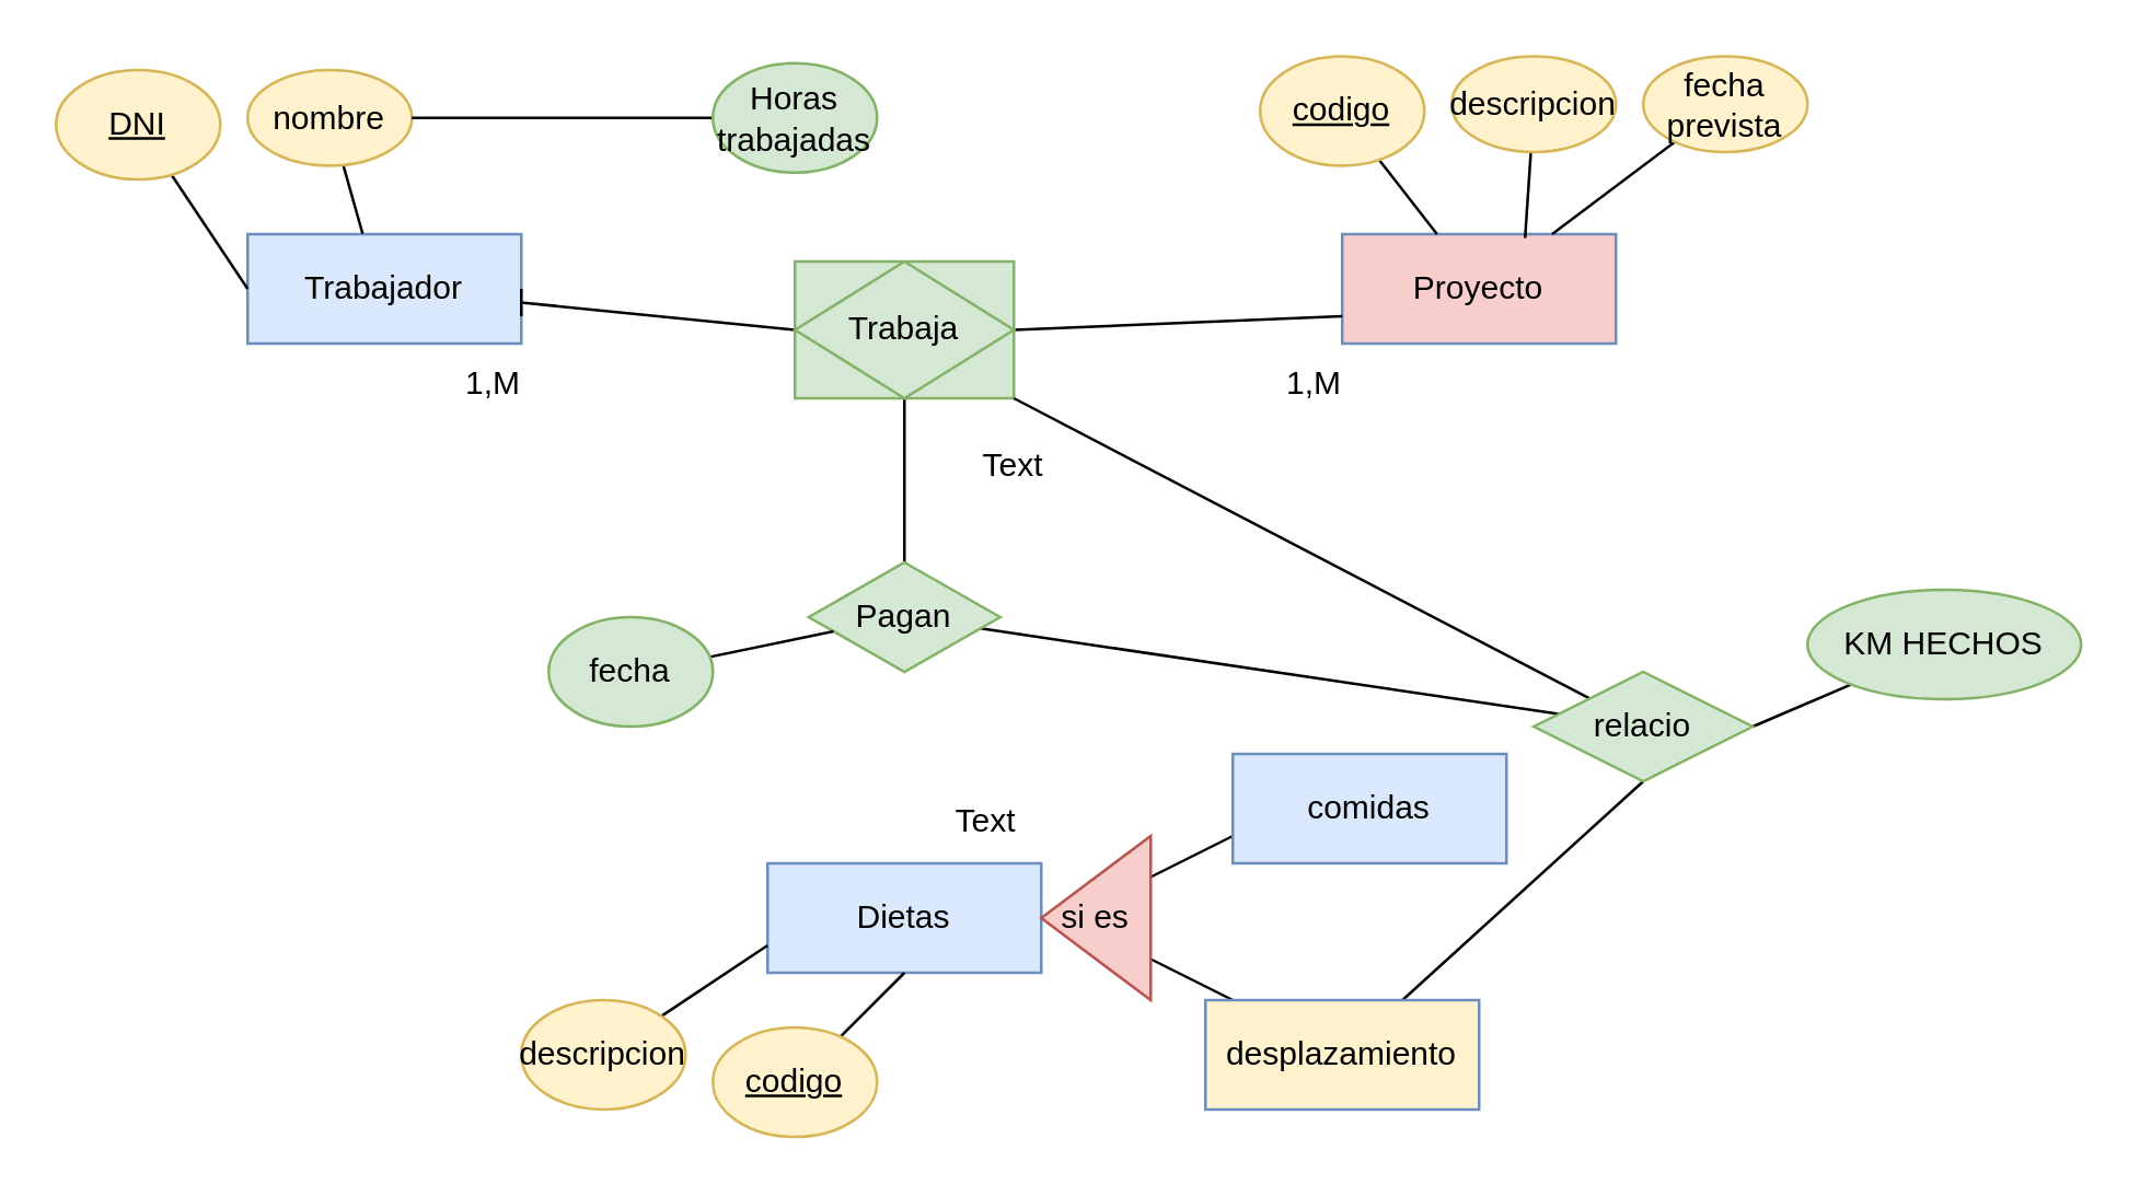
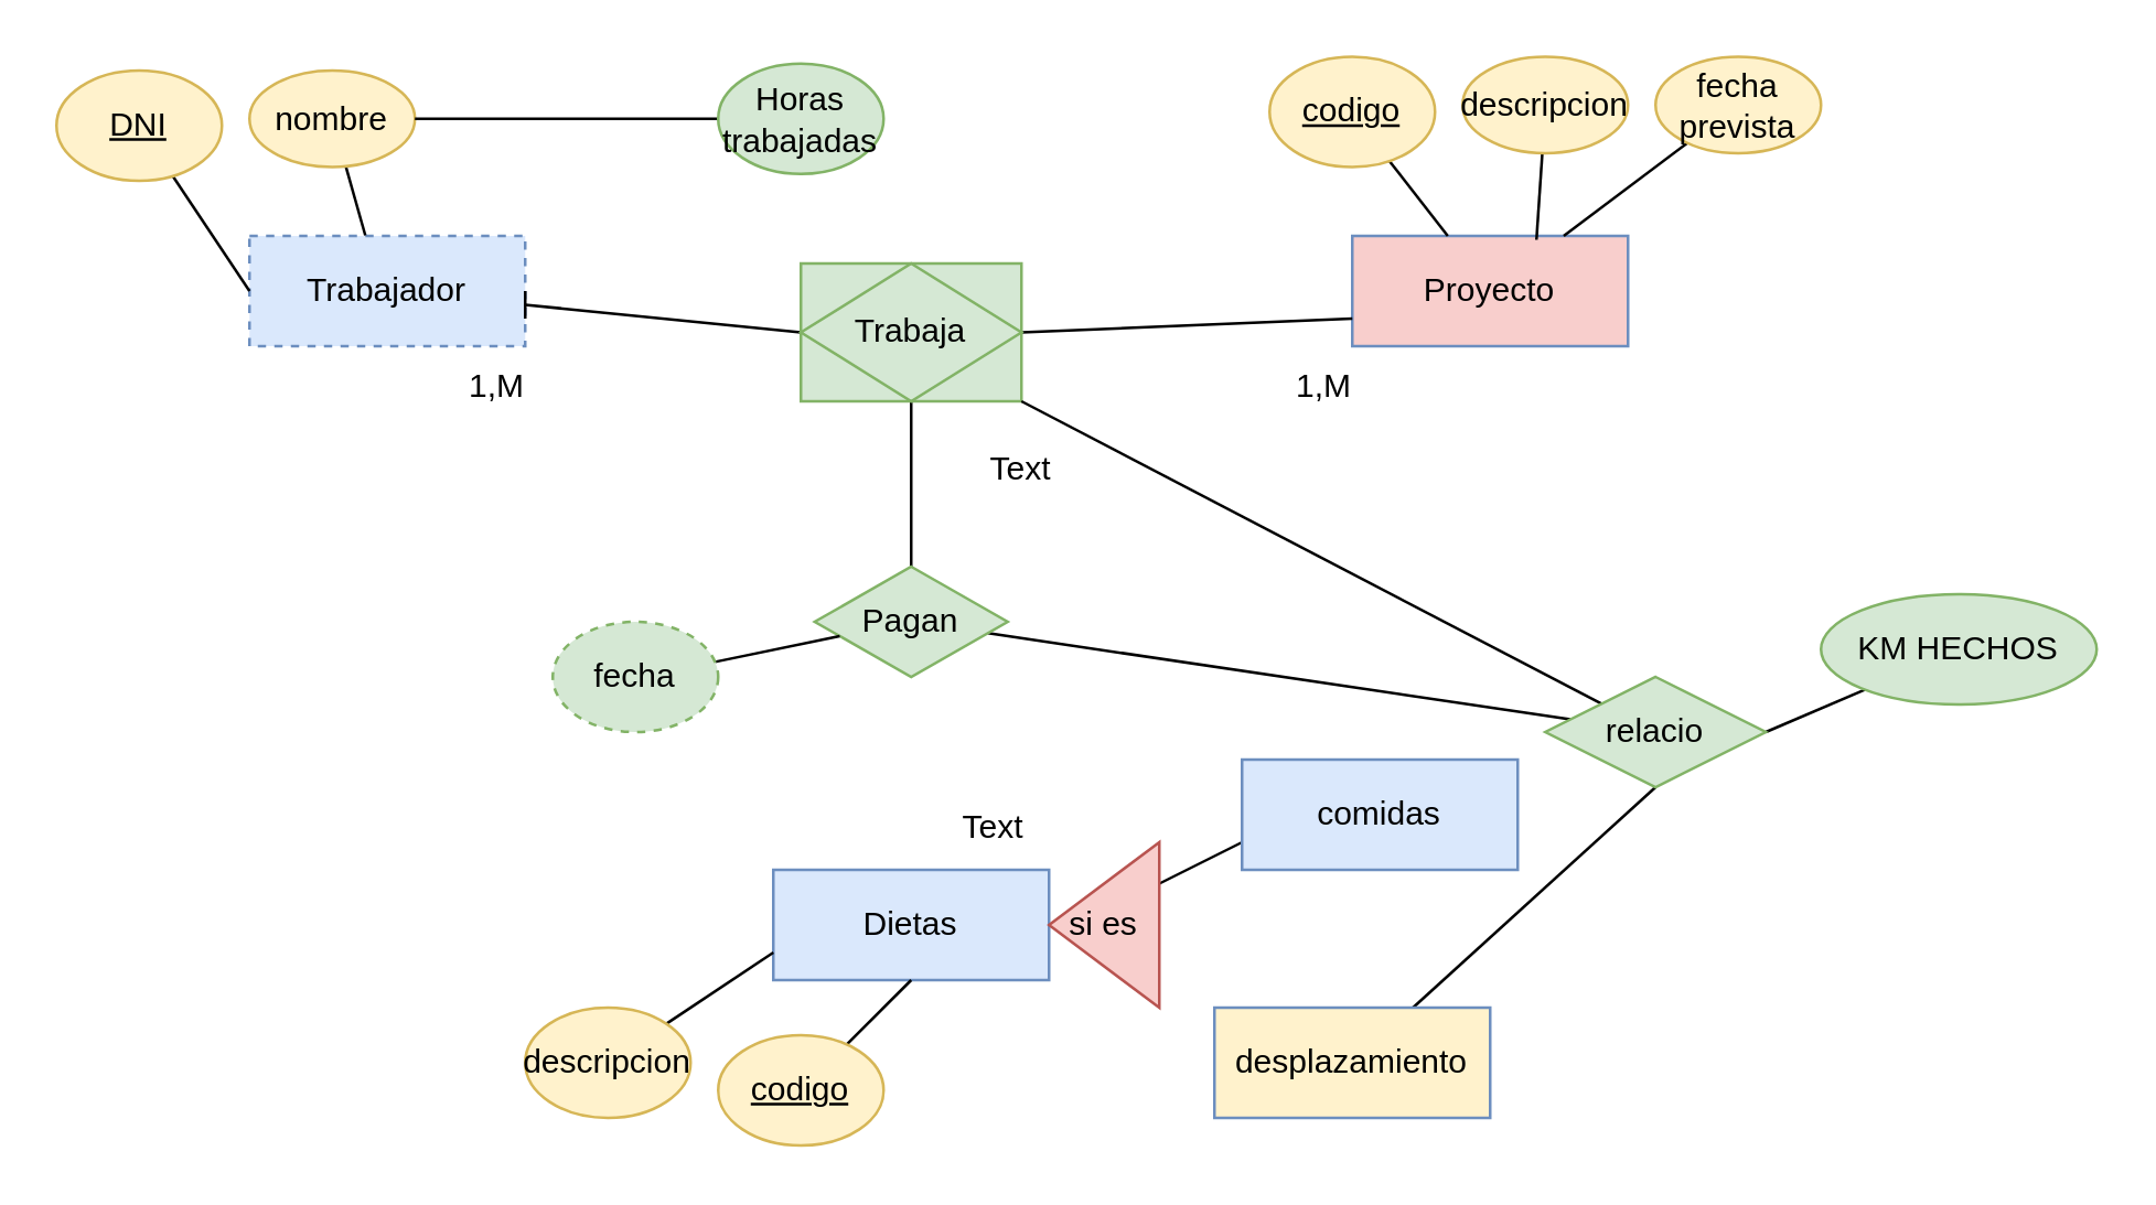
  <mxCell id="0" />
  <mxCell id="1" parent="0" />
  <mxCell id="2" style="edgeStyle=none;rounded=0;orthogonalLoop=1;jettySize=auto;html=1;entryX=0;entryY=0.5;entryDx=0;entryDy=0;endArrow=none;endFill=0;" parent="1" source="3" target="21" edge="1"><mxGeometry relative="1" as="geometry" /></mxCell>
- <mxCell id="3" value="Trabajador" style="whiteSpace=wrap;html=1;align=center;fillColor=#dae8fc;strokeColor=#6c8ebf;" parent="1" vertex="1"><mxGeometry x="90" y="85" width="100" height="40" as="geometry" /></mxCell>
+ <mxCell id="3" value="Trabajador" style="whiteSpace=wrap;html=1;align=center;fillColor=#dae8fc;strokeColor=#6c8ebf;dashed=1;" parent="1" vertex="1"><mxGeometry x="90" y="85" width="100" height="40" as="geometry" /></mxCell>
  <mxCell id="4" value="Proyecto" style="whiteSpace=wrap;html=1;align=center;fillColor=#f8cecc;strokeColor=#6c8ebf;" parent="1" vertex="1"><mxGeometry x="490" y="85" width="100" height="40" as="geometry" /></mxCell>
  <mxCell id="5" style="rounded=0;orthogonalLoop=1;jettySize=auto;html=1;entryX=0;entryY=0.75;entryDx=0;entryDy=0;endArrow=none;endFill=0;exitX=1;exitY=0.5;exitDx=0;exitDy=0;" parent="1" source="21" target="4" edge="1"><mxGeometry relative="1" as="geometry"><mxPoint x="390" y="115" as="sourcePoint" /></mxGeometry></mxCell>
  <mxCell id="6" style="edgeStyle=none;rounded=0;orthogonalLoop=1;jettySize=auto;html=1;exitX=1;exitY=0.5;exitDx=0;exitDy=0;endArrow=none;endFill=0;" parent="1" edge="1"><mxGeometry relative="1" as="geometry"><mxPoint x="70" y="40" as="sourcePoint" /><mxPoint x="70" y="40" as="targetPoint" /></mxGeometry></mxCell>
  <mxCell id="7" style="edgeStyle=none;rounded=0;orthogonalLoop=1;jettySize=auto;html=1;entryX=0.42;entryY=-0.005;entryDx=0;entryDy=0;entryPerimeter=0;endArrow=none;endFill=0;" parent="1" source="8" target="3" edge="1"><mxGeometry relative="1" as="geometry" /></mxCell>
  <mxCell id="8" value="nombre" style="ellipse;whiteSpace=wrap;html=1;align=center;fillColor=#fff2cc;strokeColor=#d6b656;" parent="1" vertex="1"><mxGeometry x="90" y="25" width="60" height="35" as="geometry" /></mxCell>
  <mxCell id="9" style="edgeStyle=none;rounded=0;orthogonalLoop=1;jettySize=auto;html=1;entryX=0.5;entryY=1;entryDx=0;entryDy=0;endArrow=none;endFill=0;" parent="1" source="8" target="8" edge="1"><mxGeometry relative="1" as="geometry" /></mxCell>
  <mxCell id="10" style="edgeStyle=none;rounded=0;orthogonalLoop=1;jettySize=auto;html=1;entryX=0;entryY=0.5;entryDx=0;entryDy=0;endArrow=none;endFill=0;" parent="1" source="11" target="3" edge="1"><mxGeometry relative="1" as="geometry" /></mxCell>
  <mxCell id="11" value="DNI" style="ellipse;whiteSpace=wrap;html=1;align=center;fontStyle=4;fillColor=#fff2cc;strokeColor=#d6b656;" parent="1" vertex="1"><mxGeometry x="20" y="25" width="60" height="40" as="geometry" /></mxCell>
  <mxCell id="12" style="edgeStyle=none;rounded=0;orthogonalLoop=1;jettySize=auto;html=1;entryX=0.668;entryY=0.035;entryDx=0;entryDy=0;entryPerimeter=0;endArrow=none;endFill=0;" parent="1" source="13" target="4" edge="1"><mxGeometry relative="1" as="geometry" /></mxCell>
  <mxCell id="13" value="descripcion" style="ellipse;whiteSpace=wrap;html=1;align=center;fillColor=#fff2cc;strokeColor=#d6b656;" parent="1" vertex="1"><mxGeometry x="530" y="20" width="60" height="35" as="geometry" /></mxCell>
  <mxCell id="14" style="edgeStyle=none;rounded=0;orthogonalLoop=1;jettySize=auto;html=1;endArrow=none;endFill=0;" parent="1" source="15" target="4" edge="1"><mxGeometry relative="1" as="geometry" /></mxCell>
  <mxCell id="15" value="codigo" style="ellipse;whiteSpace=wrap;html=1;align=center;fontStyle=4;fillColor=#fff2cc;strokeColor=#d6b656;" parent="1" vertex="1"><mxGeometry x="460" y="20" width="60" height="40" as="geometry" /></mxCell>
  <mxCell id="16" style="edgeStyle=none;rounded=0;orthogonalLoop=1;jettySize=auto;html=1;endArrow=none;endFill=0;" parent="1" source="17" target="4" edge="1"><mxGeometry relative="1" as="geometry" /></mxCell>
  <mxCell id="17" value="fecha&lt;br&gt;prevista" style="ellipse;whiteSpace=wrap;html=1;align=center;fillColor=#fff2cc;strokeColor=#d6b656;" parent="1" vertex="1"><mxGeometry x="600" y="20" width="60" height="35" as="geometry" /></mxCell>
  <mxCell id="18" style="edgeStyle=none;rounded=0;orthogonalLoop=1;jettySize=auto;html=1;endArrow=none;endFill=0;" parent="1" source="19" target="8" edge="1"><mxGeometry relative="1" as="geometry"><mxPoint x="317.027" y="91.486" as="targetPoint" /></mxGeometry></mxCell>
  <mxCell id="19" value="Horas trabajadas" style="ellipse;whiteSpace=wrap;html=1;align=center;fillColor=#d5e8d4;strokeColor=#82b366;" parent="1" vertex="1"><mxGeometry x="260" y="22.5" width="60" height="40" as="geometry" /></mxCell>
  <mxCell id="20" style="edgeStyle=none;rounded=0;orthogonalLoop=1;jettySize=auto;html=1;entryX=0.5;entryY=0;entryDx=0;entryDy=0;endArrow=none;endFill=0;" parent="1" source="21" target="24" edge="1"><mxGeometry relative="1" as="geometry" /></mxCell>
  <mxCell id="21" value="Trabaja" style="shape=associativeEntity;whiteSpace=wrap;html=1;align=center;fillColor=#d5e8d4;strokeColor=#82b366;" parent="1" vertex="1"><mxGeometry x="290" y="95" width="80" height="50" as="geometry" /></mxCell>
  <mxCell id="22" value="Dietas" style="whiteSpace=wrap;html=1;align=center;fillColor=#dae8fc;strokeColor=#6c8ebf;" parent="1" vertex="1"><mxGeometry x="280" y="315" width="100" height="40" as="geometry" /></mxCell>
  <mxCell id="23" style="edgeStyle=none;rounded=0;orthogonalLoop=1;jettySize=auto;html=1;endArrow=none;endFill=0;" parent="1" source="24" target="45" edge="1"><mxGeometry relative="1" as="geometry" /></mxCell>
  <mxCell id="24" value="Pagan" style="shape=rhombus;perimeter=rhombusPerimeter;whiteSpace=wrap;html=1;align=center;fillColor=#d5e8d4;strokeColor=#82b366;" parent="1" vertex="1"><mxGeometry x="295" y="205" width="70" height="40" as="geometry" /></mxCell>
  <mxCell id="25" style="edgeStyle=none;rounded=0;orthogonalLoop=1;jettySize=auto;html=1;exitX=1;exitY=0;exitDx=0;exitDy=0;endArrow=none;endFill=0;" parent="1" source="24" target="24" edge="1"><mxGeometry relative="1" as="geometry" /></mxCell>
  <mxCell id="26" style="edgeStyle=none;rounded=0;orthogonalLoop=1;jettySize=auto;html=1;endArrow=none;endFill=0;" parent="1" source="27" target="24" edge="1"><mxGeometry relative="1" as="geometry" /></mxCell>
- <mxCell id="27" value="fecha" style="ellipse;whiteSpace=wrap;html=1;align=center;fillColor=#d5e8d4;strokeColor=#82b366;" parent="1" vertex="1"><mxGeometry x="200" y="225" width="60" height="40" as="geometry" /></mxCell>
+ <mxCell id="27" value="fecha" style="ellipse;whiteSpace=wrap;html=1;align=center;fillColor=#d5e8d4;strokeColor=#82b366;dashed=1;" parent="1" vertex="1"><mxGeometry x="200" y="225" width="60" height="40" as="geometry" /></mxCell>
  <mxCell id="28" style="edgeStyle=none;rounded=0;orthogonalLoop=1;jettySize=auto;html=1;entryX=0;entryY=0.75;entryDx=0;entryDy=0;endArrow=none;endFill=0;" parent="1" source="29" target="22" edge="1"><mxGeometry relative="1" as="geometry" /></mxCell>
  <mxCell id="29" value="descripcion" style="ellipse;whiteSpace=wrap;html=1;align=center;fillColor=#fff2cc;strokeColor=#d6b656;" parent="1" vertex="1"><mxGeometry x="190" y="365" width="60" height="40" as="geometry" /></mxCell>
  <mxCell id="30" style="edgeStyle=none;rounded=0;orthogonalLoop=1;jettySize=auto;html=1;exitX=0;exitY=0.75;exitDx=0;exitDy=0;entryX=0;entryY=0.75;entryDx=0;entryDy=0;endArrow=none;endFill=0;" parent="1" source="31" target="37" edge="1"><mxGeometry relative="1" as="geometry" /></mxCell>
  <mxCell id="31" value="comidas" style="whiteSpace=wrap;html=1;align=center;fillColor=#dae8fc;strokeColor=#6c8ebf;" parent="1" vertex="1"><mxGeometry x="450" y="275" width="100" height="40" as="geometry" /></mxCell>
- <mxCell id="32" style="edgeStyle=none;rounded=0;orthogonalLoop=1;jettySize=auto;html=1;entryX=0;entryY=0.25;entryDx=0;entryDy=0;endArrow=none;endFill=0;" parent="1" source="34" target="37" edge="1"><mxGeometry relative="1" as="geometry" /></mxCell>
  <mxCell id="33" style="edgeStyle=none;rounded=0;orthogonalLoop=1;jettySize=auto;html=1;entryX=0.5;entryY=1;entryDx=0;entryDy=0;endArrow=none;endFill=0;" parent="1" source="34" target="45" edge="1"><mxGeometry relative="1" as="geometry" /></mxCell>
  <mxCell id="34" value="desplazamiento" style="whiteSpace=wrap;html=1;align=center;fillColor=#fff2cc;strokeColor=#6c8ebf;" parent="1" vertex="1"><mxGeometry x="440" y="365" width="100" height="40" as="geometry" /></mxCell>
  <mxCell id="35" style="edgeStyle=none;rounded=0;orthogonalLoop=1;jettySize=auto;html=1;entryX=1;entryY=0.5;entryDx=0;entryDy=0;endArrow=none;endFill=0;" edge="1" parent="1" source="36" target="45"><mxGeometry relative="1" as="geometry" /></mxCell>
  <mxCell id="36" value="KM HECHOS" style="ellipse;whiteSpace=wrap;html=1;align=center;fillColor=#d5e8d4;strokeColor=#82b366;" parent="1" vertex="1"><mxGeometry x="660" y="215" width="100" height="40" as="geometry" /></mxCell>
  <mxCell id="37" value="si es" style="triangle;whiteSpace=wrap;html=1;direction=west;fillColor=#f8cecc;strokeColor=#b85450;" parent="1" vertex="1"><mxGeometry x="380" y="305" width="40" height="60" as="geometry" /></mxCell>
  <mxCell id="38" style="edgeStyle=none;rounded=0;orthogonalLoop=1;jettySize=auto;html=1;entryX=0.5;entryY=1;entryDx=0;entryDy=0;endArrow=none;endFill=0;" parent="1" source="39" target="22" edge="1"><mxGeometry relative="1" as="geometry" /></mxCell>
  <mxCell id="39" value="codigo" style="ellipse;whiteSpace=wrap;html=1;align=center;fontStyle=4;fillColor=#fff2cc;strokeColor=#d6b656;" parent="1" vertex="1"><mxGeometry x="260" y="375" width="60" height="40" as="geometry" /></mxCell>
  <mxCell id="40" value="1,M" style="text;html=1;strokeColor=none;fillColor=none;align=center;verticalAlign=middle;whiteSpace=wrap;rounded=0;" parent="1" vertex="1"><mxGeometry x="150" y="125" width="60" height="30" as="geometry" /></mxCell>
  <mxCell id="41" value="1,M" style="text;html=1;strokeColor=none;fillColor=none;align=center;verticalAlign=middle;whiteSpace=wrap;rounded=0;" parent="1" vertex="1"><mxGeometry x="450" y="125" width="60" height="30" as="geometry" /></mxCell>
  <mxCell id="42" value="Text" style="text;html=1;strokeColor=none;fillColor=none;align=center;verticalAlign=middle;whiteSpace=wrap;rounded=0;" parent="1" vertex="1"><mxGeometry x="340" y="155" width="60" height="30" as="geometry" /></mxCell>
  <mxCell id="43" value="Text" style="text;html=1;strokeColor=none;fillColor=none;align=center;verticalAlign=middle;whiteSpace=wrap;rounded=0;" parent="1" vertex="1"><mxGeometry x="330" y="285" width="60" height="30" as="geometry" /></mxCell>
  <mxCell id="44" style="rounded=0;orthogonalLoop=1;jettySize=auto;html=1;entryX=1;entryY=1;entryDx=0;entryDy=0;endArrow=none;endFill=0;" edge="1" parent="1" source="45" target="21"><mxGeometry relative="1" as="geometry" /></mxCell>
  <mxCell id="45" value="relacio" style="shape=rhombus;perimeter=rhombusPerimeter;whiteSpace=wrap;html=1;align=center;fillColor=#d5e8d4;strokeColor=#82b366;" parent="1" vertex="1"><mxGeometry x="560" y="245" width="80" height="40" as="geometry" /></mxCell>
  <mxCell id="46" style="edgeStyle=none;rounded=0;orthogonalLoop=1;jettySize=auto;html=1;exitX=1;exitY=0.75;exitDx=0;exitDy=0;entryX=1;entryY=0.5;entryDx=0;entryDy=0;endArrow=none;endFill=0;" edge="1" parent="1" source="3" target="3"><mxGeometry relative="1" as="geometry" /></mxCell>
